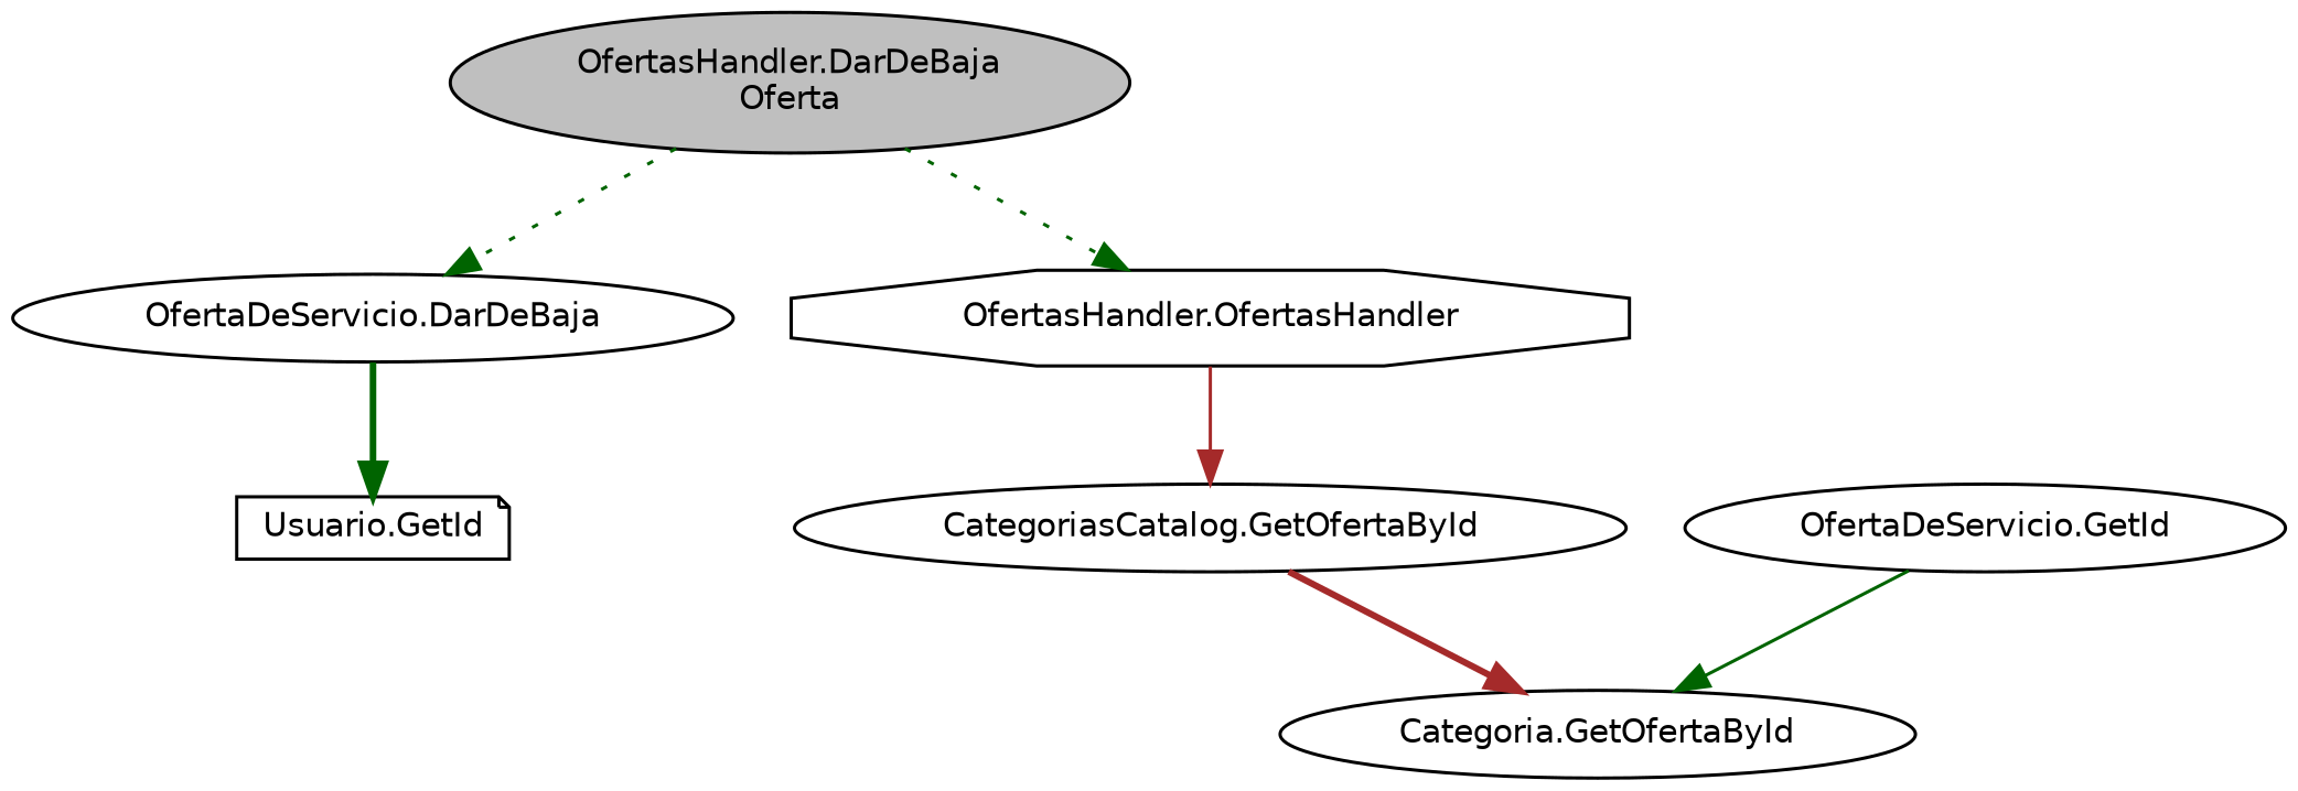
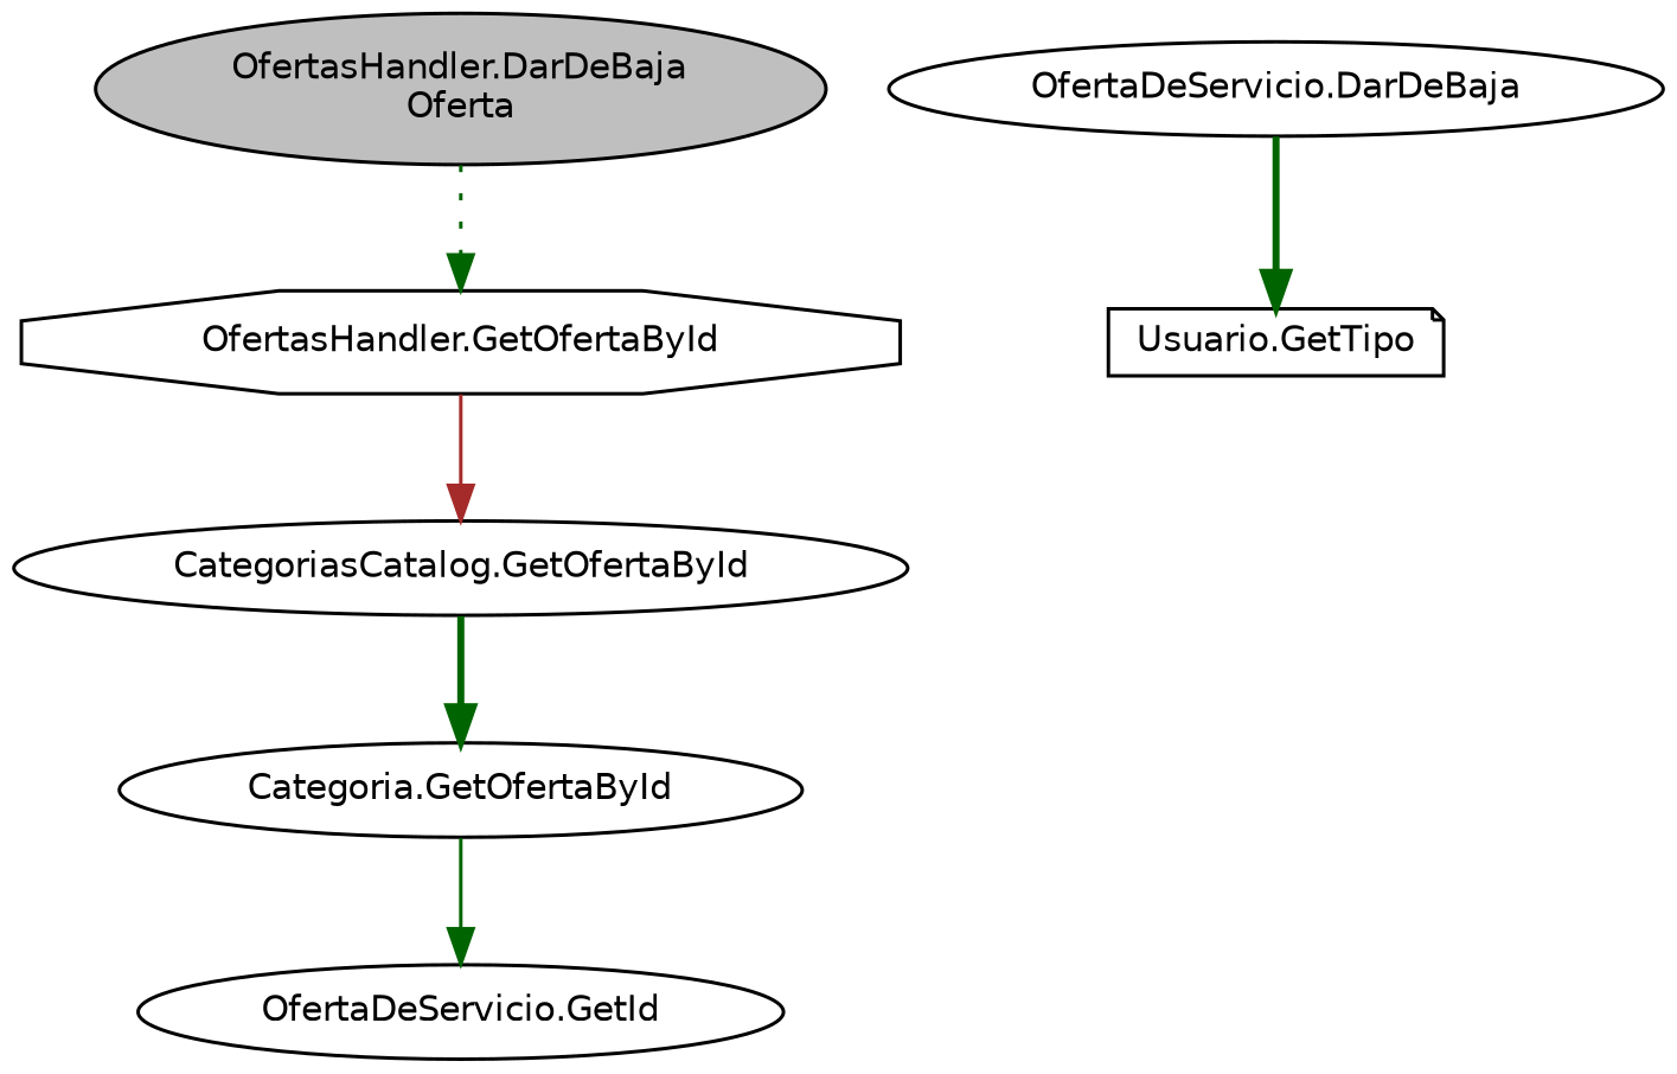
  digraph {
    rankdir=TB
    node [color=black fillcolor=white fontname=Helvetica fontsize=10 shape=ellipse style=filled]
    edge [color=darkgreen fontname=Helvetica fontsize=10 labelfontname=Helvetica labelfontsize=10 style=dotted]
    n1 [fillcolor=grey75 fontcolor=black height=0.2 label="OfertasHandler.DarDeBaja\lOferta" width=0.4]
    n2 [height=0.2 label="OfertaDeServicio.DarDeBaja" width=0.4]
-   n3 [height=0.2 label="OfertasHandler.OfertasHandler" shape=octagon width=0.4]
-   n4 [height=0.2 label="Usuario.GetId" shape=note width=0.4]
+   n3 [height=0.2 label="OfertasHandler.GetOfertaById" shape=octagon width=0.4]
+   n4 [height=0.2 label="Usuario.GetTipo" shape=note width=0.4]
    n5 [height=0.2 label="CategoriasCatalog.GetOfertaById" width=0.4]
    n6 [height=0.2 label="Categoria.GetOfertaById" width=0.4]
    n7 [height=0.2 label="OfertaDeServicio.GetId" width=0.4]
-   n1 -> n2
    n1 -> n3
    n2 -> n4 [style=bold]
    n3 -> n5 [color=brown style=solid]
-   n5 -> n6 [color=brown style=bold]
-   n7 -> n6 [style=solid]
+   n5 -> n6 [style=bold]
+   n6 -> n7 [style=solid]
  }
